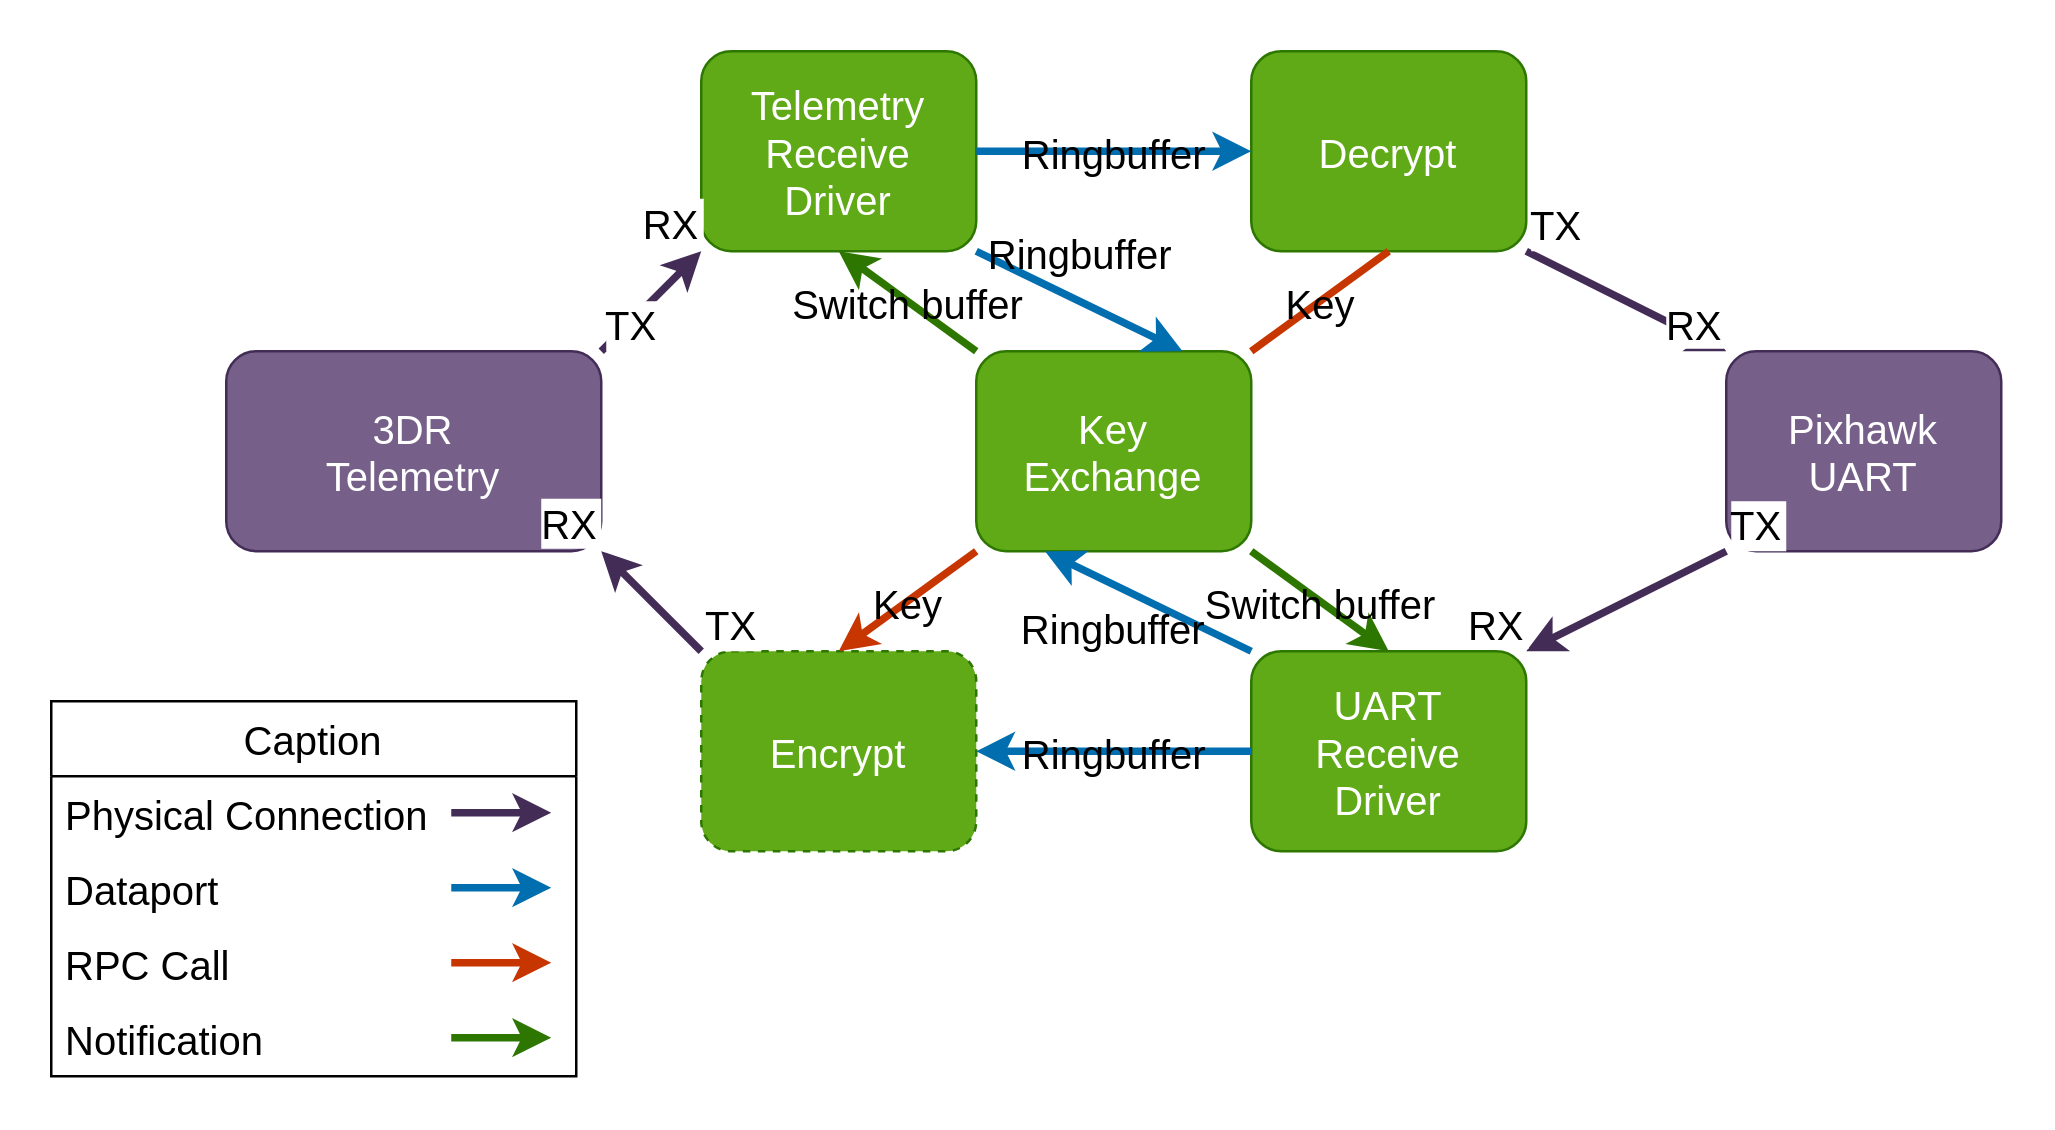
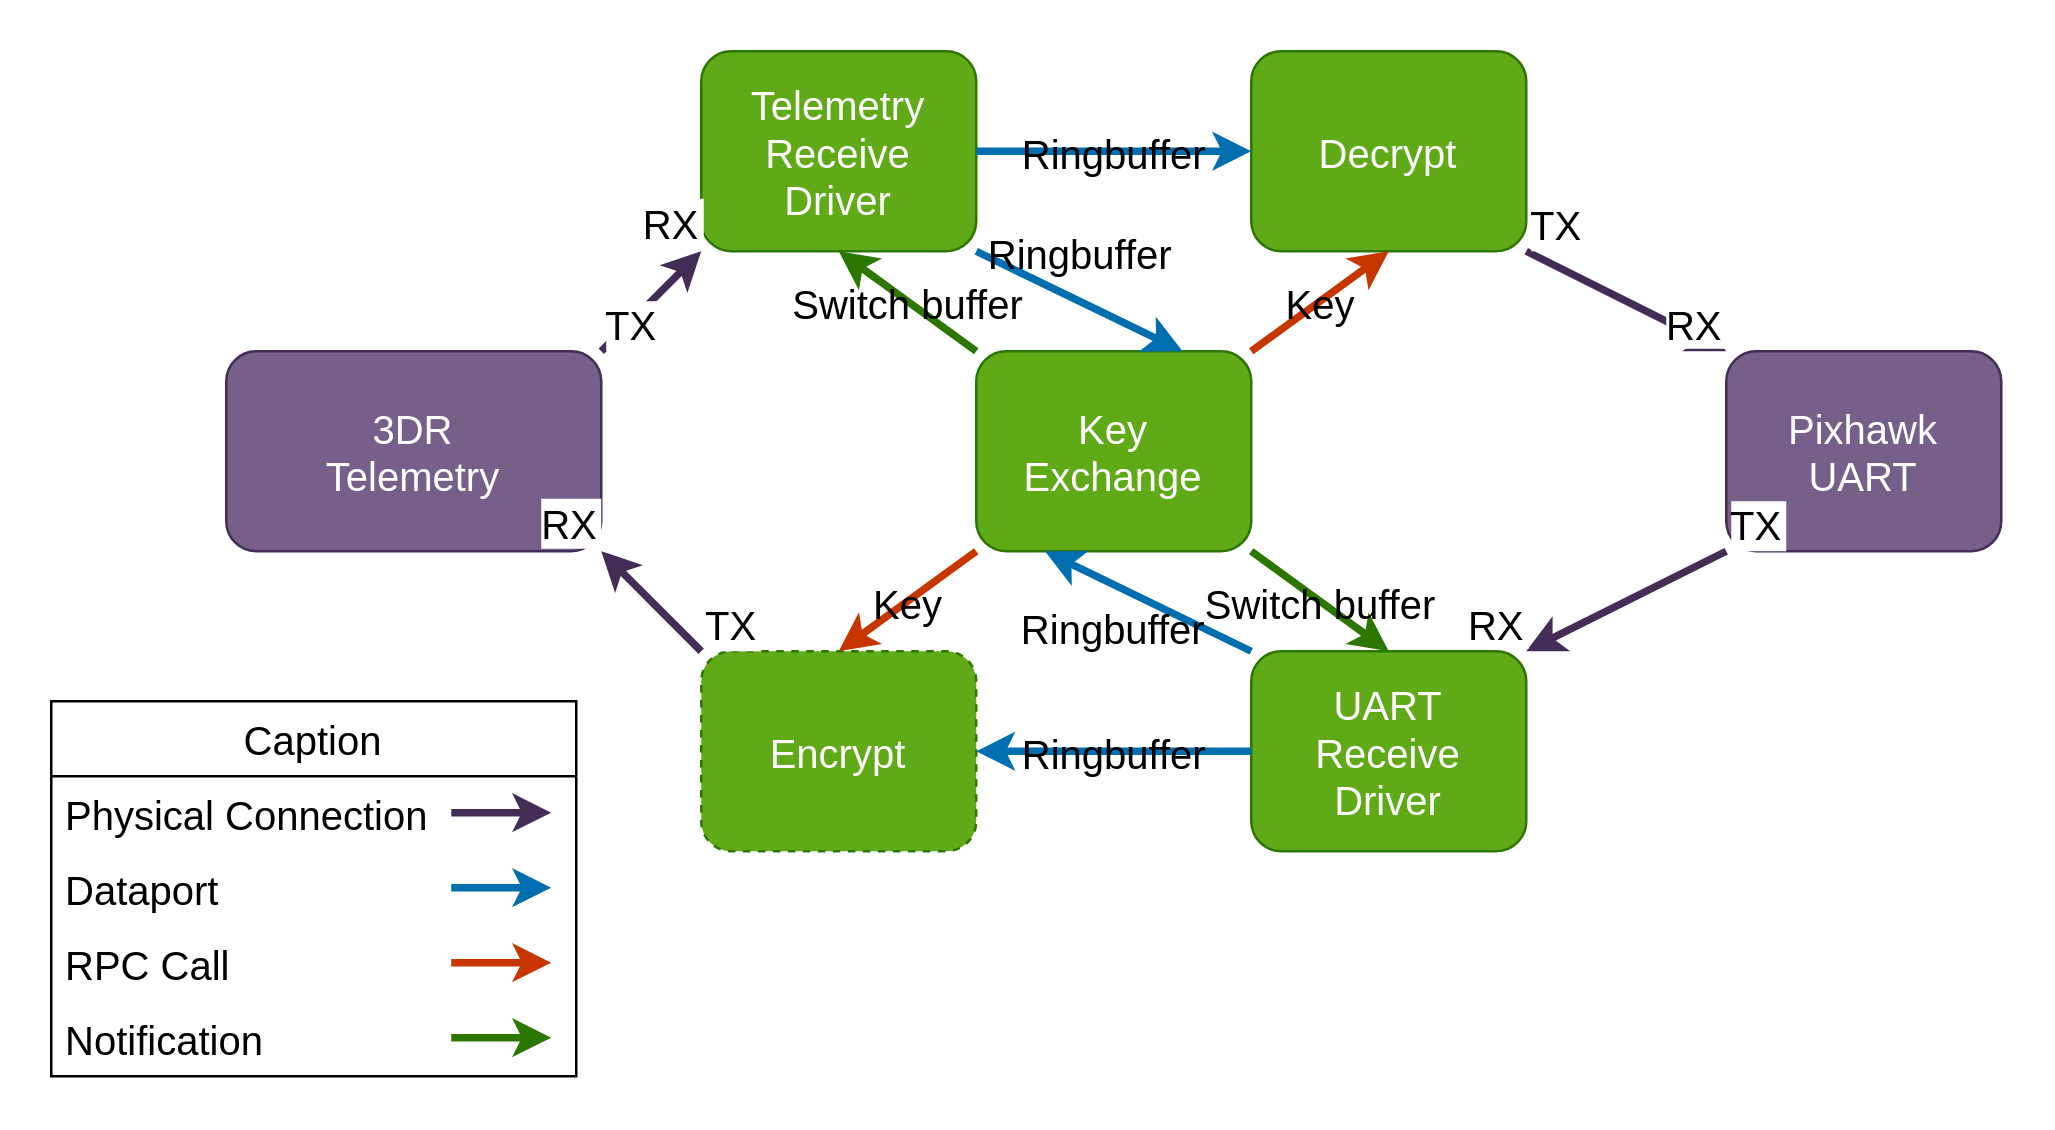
  <mxCell id="0" />
  <mxCell id="1" parent="0" />
  <mxCell id="2" value="3DR&#10;Telemetry" style="rounded=1;fillColor=#76608a;fontColor=#ffffff;strokeColor=#432D57;fontSize=16;" parent="1" vertex="1"><mxGeometry x="90" y="140" width="150" height="80" as="geometry" /></mxCell>
  <mxCell id="3" value="Telemetry&#10;Receive&#10;Driver" style="rounded=1;fillColor=#60a917;fontColor=#ffffff;strokeColor=#2D7600;fontSize=16;" parent="1" vertex="1"><mxGeometry x="280" y="20" width="110" height="80" as="geometry" /></mxCell>
  <mxCell id="4" value="Decrypt" style="rounded=1;fillColor=#60a917;fontColor=#ffffff;strokeColor=#2D7600;fontSize=16;" parent="1" vertex="1"><mxGeometry x="500" y="20" width="110" height="80" as="geometry" /></mxCell>
  <mxCell id="5" value="Encrypt" style="rounded=1;fillColor=#60a917;fontColor=#ffffff;strokeColor=#2D7600;fontSize=16;dashed=1;" parent="1" vertex="1"><mxGeometry x="280" y="260" width="110" height="80" as="geometry" /></mxCell>
  <mxCell id="6" value="Pixhawk&#10;UART" style="rounded=1;fillColor=#76608a;fontColor=#ffffff;strokeColor=#432D57;fontSize=16;" parent="1" vertex="1"><mxGeometry x="690" y="140" width="110" height="80" as="geometry" /></mxCell>
  <mxCell id="7" value="UART&#10;Receive&#10;Driver" style="rounded=1;fillColor=#60a917;fontColor=#ffffff;strokeColor=#2D7600;fontSize=16;" parent="1" vertex="1"><mxGeometry x="500" y="260" width="110" height="80" as="geometry" /></mxCell>
  <mxCell id="8" value="Key&#10;Exchange" style="rounded=1;fillColor=#60a917;fontColor=#ffffff;strokeColor=#2D7600;fontSize=16;" parent="1" vertex="1"><mxGeometry x="390" y="140" width="110" height="80" as="geometry" /></mxCell>
  <mxCell id="9" value="Caption" style="swimlane;fontStyle=0;childLayout=stackLayout;horizontal=1;startSize=30;horizontalStack=0;resizeParent=1;resizeParentMax=0;resizeLast=0;collapsible=1;marginBottom=0;fontSize=16;" parent="1" vertex="1"><mxGeometry x="20" y="280" width="210" height="150" as="geometry" /></mxCell>
  <mxCell id="10" value="Physical Connection" style="text;strokeColor=none;fillColor=none;align=left;verticalAlign=middle;spacingLeft=4;spacingRight=4;overflow=hidden;points=[[0,0.5],[1,0.5]];portConstraint=eastwest;rotatable=0;fontSize=16;" parent="9" vertex="1"><mxGeometry y="30" width="210" height="30" as="geometry" /></mxCell>
  <mxCell id="11" value="" style="edgeStyle=none;exitX=1;exitY=0;exitDx=0;exitDy=0;strokeWidth=3;fillColor=#76608a;strokeColor=#432D57;" parent="9" edge="1"><mxGeometry relative="1" as="geometry"><mxPoint x="160" y="44.58" as="sourcePoint" /><mxPoint x="200" y="44.58" as="targetPoint" /></mxGeometry></mxCell>
  <mxCell id="12" value="Dataport" style="text;strokeColor=none;fillColor=none;align=left;verticalAlign=middle;spacingLeft=4;spacingRight=4;overflow=hidden;points=[[0,0.5],[1,0.5]];portConstraint=eastwest;rotatable=0;fontSize=16;" parent="9" vertex="1"><mxGeometry y="60" width="210" height="30" as="geometry" /></mxCell>
  <mxCell id="13" value="" style="edgeStyle=none;exitX=1;exitY=0;exitDx=0;exitDy=0;strokeWidth=3;fillColor=#1ba1e2;strokeColor=#006EAF;" parent="9" edge="1"><mxGeometry relative="1" as="geometry"><mxPoint x="160" y="74.58" as="sourcePoint" /><mxPoint x="200" y="74.58" as="targetPoint" /></mxGeometry></mxCell>
  <mxCell id="14" value="" style="edgeStyle=none;exitX=1;exitY=0;exitDx=0;exitDy=0;strokeWidth=3;fillColor=#fa6800;strokeColor=#C73500;" parent="9" edge="1"><mxGeometry relative="1" as="geometry"><mxPoint x="160" y="104.58" as="sourcePoint" /><mxPoint x="200" y="104.58" as="targetPoint" /></mxGeometry></mxCell>
  <mxCell id="15" value="RPC Call" style="text;strokeColor=none;fillColor=none;align=left;verticalAlign=middle;spacingLeft=4;spacingRight=4;overflow=hidden;points=[[0,0.5],[1,0.5]];portConstraint=eastwest;rotatable=0;fontSize=16;" parent="9" vertex="1"><mxGeometry y="90" width="210" height="30" as="geometry" /></mxCell>
  <mxCell id="16" value="" style="edgeStyle=none;exitX=1;exitY=0;exitDx=0;exitDy=0;strokeWidth=3;fillColor=#60a917;strokeColor=#2D7600;" parent="9" edge="1"><mxGeometry relative="1" as="geometry"><mxPoint x="160" y="134.58" as="sourcePoint" /><mxPoint x="200" y="134.58" as="targetPoint" /></mxGeometry></mxCell>
  <mxCell id="17" value="Notification" style="text;strokeColor=none;fillColor=none;align=left;verticalAlign=middle;spacingLeft=4;spacingRight=4;overflow=hidden;points=[[0,0.5],[1,0.5]];portConstraint=eastwest;rotatable=0;fontSize=16;" parent="9" vertex="1"><mxGeometry y="120" width="210" height="30" as="geometry" /></mxCell>
  <mxCell id="18" value="" style="endArrow=classic;html=1;exitX=0;exitY=0;exitDx=0;exitDy=0;entryX=0.5;entryY=1;entryDx=0;entryDy=0;strokeWidth=3;fillColor=#60a917;strokeColor=#2D7600;" parent="1" source="8" target="3" edge="1"><mxGeometry relative="1" as="geometry"><mxPoint x="220" y="160" as="sourcePoint" /><mxPoint x="300" y="120" as="targetPoint" /></mxGeometry></mxCell>
  <mxCell id="19" value="Switch buffer" style="edgeLabel;resizable=0;align=center;verticalAlign=middle;labelBackgroundColor=none;fontSize=16;" parent="18" connectable="0" vertex="1"><mxGeometry relative="1" as="geometry" /></mxCell>
  <mxCell id="20" value="" style="endArrow=classic;html=1;exitX=1;exitY=1;exitDx=0;exitDy=0;entryX=0.5;entryY=0;entryDx=0;entryDy=0;strokeWidth=3;fillColor=#60a917;strokeColor=#2D7600;" parent="1" source="8" target="7" edge="1"><mxGeometry relative="1" as="geometry"><mxPoint x="230" y="170" as="sourcePoint" /><mxPoint x="310" y="130" as="targetPoint" /></mxGeometry></mxCell>
  <mxCell id="21" value="Switch buffer" style="edgeLabel;resizable=0;align=center;verticalAlign=middle;labelBackgroundColor=none;fontSize=16;" parent="20" connectable="0" vertex="1"><mxGeometry relative="1" as="geometry" /></mxCell>
- <mxCell id="22" value="" style="endArrow=none;html=1;exitX=1;exitY=0;exitDx=0;exitDy=0;entryX=0.5;entryY=1;entryDx=0;entryDy=0;strokeWidth=3;fillColor=#fa6800;strokeColor=#C73500;" parent="1" source="8" target="4" edge="1"><mxGeometry relative="1" as="geometry"><mxPoint x="240" y="180" as="sourcePoint" /><mxPoint x="320" y="140" as="targetPoint" /></mxGeometry></mxCell>
+ <mxCell id="22" value="" style="endArrow=classic;html=1;exitX=1;exitY=0;exitDx=0;exitDy=0;entryX=0.5;entryY=1;entryDx=0;entryDy=0;strokeWidth=3;fillColor=#fa6800;strokeColor=#C73500;" parent="1" source="8" target="4" edge="1"><mxGeometry relative="1" as="geometry"><mxPoint x="240" y="180" as="sourcePoint" /><mxPoint x="320" y="140" as="targetPoint" /></mxGeometry></mxCell>
  <mxCell id="23" value="Key" style="edgeLabel;resizable=0;align=center;verticalAlign=middle;labelBackgroundColor=none;fontSize=16;" parent="22" connectable="0" vertex="1"><mxGeometry relative="1" as="geometry" /></mxCell>
  <mxCell id="24" value="" style="endArrow=classic;html=1;exitX=0;exitY=1;exitDx=0;exitDy=0;entryX=0.5;entryY=0;entryDx=0;entryDy=0;strokeWidth=3;fillColor=#fa6800;strokeColor=#C73500;" parent="1" source="8" target="5" edge="1"><mxGeometry relative="1" as="geometry"><mxPoint x="510" y="150" as="sourcePoint" /><mxPoint x="565" y="110" as="targetPoint" /></mxGeometry></mxCell>
  <mxCell id="25" value="Key" style="edgeLabel;resizable=0;align=center;verticalAlign=middle;labelBackgroundColor=none;fontSize=16;" parent="24" connectable="0" vertex="1"><mxGeometry relative="1" as="geometry" /></mxCell>
  <mxCell id="26" value="" style="endArrow=classic;html=1;exitX=1;exitY=0.5;exitDx=0;exitDy=0;entryX=0;entryY=0.5;entryDx=0;entryDy=0;strokeWidth=3;fillColor=#1ba1e2;strokeColor=#006EAF;" parent="1" source="3" target="4" edge="1"><mxGeometry relative="1" as="geometry"><mxPoint x="520" y="160" as="sourcePoint" /><mxPoint x="575" y="120" as="targetPoint" /></mxGeometry></mxCell>
  <mxCell id="27" value="Ringbuffer" style="edgeLabel;resizable=0;align=center;verticalAlign=middle;labelBackgroundColor=none;fontSize=16;" parent="26" connectable="0" vertex="1"><mxGeometry relative="1" as="geometry" /></mxCell>
  <mxCell id="28" value="" style="endArrow=classic;html=1;exitX=0;exitY=0.5;exitDx=0;exitDy=0;entryX=1;entryY=0.5;entryDx=0;entryDy=0;strokeWidth=3;fillColor=#1ba1e2;strokeColor=#006EAF;" parent="1" source="7" target="5" edge="1"><mxGeometry relative="1" as="geometry"><mxPoint x="400" y="70" as="sourcePoint" /><mxPoint x="510" y="70" as="targetPoint" /></mxGeometry></mxCell>
  <mxCell id="29" value="Ringbuffer" style="edgeLabel;resizable=0;align=center;verticalAlign=middle;labelBackgroundColor=none;fontSize=16;" parent="28" connectable="0" vertex="1"><mxGeometry relative="1" as="geometry" /></mxCell>
  <mxCell id="30" value="" style="endArrow=classic;html=1;exitX=1;exitY=0;exitDx=0;exitDy=0;entryX=0;entryY=1;entryDx=0;entryDy=0;strokeWidth=3;fillColor=#76608a;strokeColor=#432D57;" parent="1" source="2" target="3" edge="1"><mxGeometry relative="1" as="geometry"><mxPoint x="210" y="139" as="sourcePoint" /><mxPoint x="370" y="139" as="targetPoint" /></mxGeometry></mxCell>
  <mxCell id="31" value="TX" style="edgeLabel;resizable=0;align=left;verticalAlign=bottom;fontSize=16;" parent="30" connectable="0" vertex="1"><mxGeometry x="-1" relative="1" as="geometry" /></mxCell>
  <mxCell id="32" value="RX" style="edgeLabel;resizable=0;align=right;verticalAlign=bottom;fontSize=16;" parent="30" connectable="0" vertex="1"><mxGeometry x="1" relative="1" as="geometry" /></mxCell>
  <mxCell id="33" value="" style="endArrow=classic;html=1;exitX=0;exitY=0;exitDx=0;exitDy=0;entryX=1;entryY=1;entryDx=0;entryDy=0;strokeWidth=3;fillColor=#76608a;strokeColor=#432D57;" parent="1" source="5" target="2" edge="1"><mxGeometry relative="1" as="geometry"><mxPoint x="210" y="150" as="sourcePoint" /><mxPoint x="290" y="110" as="targetPoint" /></mxGeometry></mxCell>
  <mxCell id="34" value="TX" style="edgeLabel;resizable=0;align=left;verticalAlign=bottom;fontSize=16;" parent="33" connectable="0" vertex="1"><mxGeometry x="-1" relative="1" as="geometry" /></mxCell>
  <mxCell id="35" value="RX" style="edgeLabel;resizable=0;align=right;verticalAlign=bottom;fontSize=16;" parent="33" connectable="0" vertex="1"><mxGeometry x="1" relative="1" as="geometry" /></mxCell>
  <mxCell id="36" value="" style="endArrow=classic;html=1;exitX=1;exitY=1;exitDx=0;exitDy=0;entryX=0;entryY=0;entryDx=0;entryDy=0;strokeWidth=3;fillColor=#76608a;strokeColor=#432D57;" parent="1" source="4" target="6" edge="1"><mxGeometry relative="1" as="geometry"><mxPoint x="220" y="160" as="sourcePoint" /><mxPoint x="300" y="120" as="targetPoint" /></mxGeometry></mxCell>
  <mxCell id="37" value="TX" style="edgeLabel;resizable=0;align=left;verticalAlign=bottom;fontSize=16;" parent="36" connectable="0" vertex="1"><mxGeometry x="-1" relative="1" as="geometry" /></mxCell>
  <mxCell id="38" value="RX" style="edgeLabel;resizable=0;align=right;verticalAlign=bottom;fontSize=16;" parent="36" connectable="0" vertex="1"><mxGeometry x="1" relative="1" as="geometry" /></mxCell>
  <mxCell id="39" value="" style="endArrow=classic;html=1;exitX=0;exitY=1;exitDx=0;exitDy=0;entryX=1;entryY=0;entryDx=0;entryDy=0;strokeWidth=3;fillColor=#76608a;strokeColor=#432D57;" parent="1" source="6" target="7" edge="1"><mxGeometry relative="1" as="geometry"><mxPoint x="230" y="170" as="sourcePoint" /><mxPoint x="310" y="130" as="targetPoint" /></mxGeometry></mxCell>
  <mxCell id="40" value="TX" style="edgeLabel;resizable=0;align=left;verticalAlign=bottom;fontSize=16;" parent="39" connectable="0" vertex="1"><mxGeometry x="-1" relative="1" as="geometry" /></mxCell>
  <mxCell id="41" value="RX" style="edgeLabel;resizable=0;align=right;verticalAlign=bottom;fontSize=16;" parent="39" connectable="0" vertex="1"><mxGeometry x="1" relative="1" as="geometry" /></mxCell>
  <mxCell id="42" value="" style="endArrow=classic;html=1;exitX=1;exitY=1;exitDx=0;exitDy=0;entryX=0.75;entryY=0;entryDx=0;entryDy=0;strokeWidth=3;fillColor=#1ba1e2;strokeColor=#006EAF;" edge="1" parent="1" source="3" target="8"><mxGeometry relative="1" as="geometry"><mxPoint x="400" y="70" as="sourcePoint" /><mxPoint x="510" y="70" as="targetPoint" /></mxGeometry></mxCell>
  <mxCell id="43" value="Ringbuffer" style="edgeLabel;resizable=0;align=center;verticalAlign=middle;labelBackgroundColor=none;fontSize=16;" connectable="0" vertex="1" parent="42"><mxGeometry relative="1" as="geometry"><mxPoint y="-20" as="offset" /></mxGeometry></mxCell>
  <mxCell id="44" value="" style="endArrow=classic;html=1;exitX=0;exitY=0;exitDx=0;exitDy=0;entryX=0.25;entryY=1;entryDx=0;entryDy=0;strokeWidth=3;fillColor=#1ba1e2;strokeColor=#006EAF;" edge="1" parent="1" source="7" target="8"><mxGeometry relative="1" as="geometry"><mxPoint x="410" y="80" as="sourcePoint" /><mxPoint x="520" y="80" as="targetPoint" /></mxGeometry></mxCell>
  <mxCell id="45" value="Ringbuffer" style="edgeLabel;resizable=0;align=center;verticalAlign=middle;labelBackgroundColor=none;fontSize=16;" connectable="0" vertex="1" parent="44"><mxGeometry relative="1" as="geometry"><mxPoint x="-14" y="10" as="offset" /></mxGeometry></mxCell>
